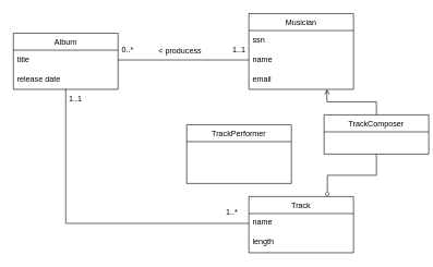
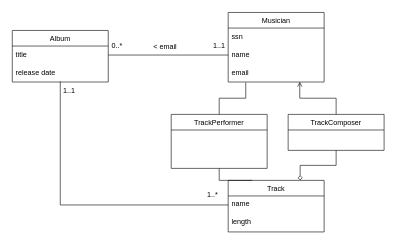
  <mxCell id="0" />
  <mxCell id="1" parent="0" />
  <mxCell id="2" value="Album" style="swimlane;fontStyle=0;align=center;verticalAlign=top;childLayout=stackLayout;horizontal=1;startSize=26;horizontalStack=0;resizeParent=1;resizeLast=0;collapsible=1;marginBottom=0;rounded=0;shadow=0;strokeWidth=1;" vertex="1" parent="1"><mxGeometry x="20" y="50" width="160" height="86" as="geometry"><mxRectangle x="508" y="120" width="160" height="26" as="alternateBounds" /></mxGeometry></mxCell>
  <mxCell id="3" value="title" style="text;align=left;verticalAlign=top;spacingLeft=4;spacingRight=4;overflow=hidden;rotatable=0;points=[[0,0.5],[1,0.5]];portConstraint=eastwest;" vertex="1" parent="2"><mxGeometry y="26" width="160" height="30" as="geometry" /></mxCell>
  <mxCell id="4" value="release date" style="text;align=left;verticalAlign=top;spacingLeft=4;spacingRight=4;overflow=hidden;rotatable=0;points=[[0,0.5],[1,0.5]];portConstraint=eastwest;rounded=0;shadow=0;html=0;" vertex="1" parent="2"><mxGeometry y="56" width="160" height="30" as="geometry" /></mxCell>
  <mxCell id="5" value="Musician" style="swimlane;fontStyle=0;align=center;verticalAlign=top;childLayout=stackLayout;horizontal=1;startSize=26;horizontalStack=0;resizeParent=1;resizeLast=0;collapsible=1;marginBottom=0;rounded=0;shadow=0;strokeWidth=1;" vertex="1" parent="1"><mxGeometry x="380" y="20" width="160" height="116" as="geometry"><mxRectangle x="508" y="120" width="160" height="26" as="alternateBounds" /></mxGeometry></mxCell>
  <mxCell id="6" value="ssn" style="text;align=left;verticalAlign=top;spacingLeft=4;spacingRight=4;overflow=hidden;rotatable=0;points=[[0,0.5],[1,0.5]];portConstraint=eastwest;" vertex="1" parent="5"><mxGeometry y="26" width="160" height="30" as="geometry" /></mxCell>
  <mxCell id="7" value="name" style="text;align=left;verticalAlign=top;spacingLeft=4;spacingRight=4;overflow=hidden;rotatable=0;points=[[0,0.5],[1,0.5]];portConstraint=eastwest;rounded=0;shadow=0;html=0;" vertex="1" parent="5"><mxGeometry y="56" width="160" height="30" as="geometry" /></mxCell>
  <mxCell id="8" value="email" style="text;align=left;verticalAlign=top;spacingLeft=4;spacingRight=4;overflow=hidden;rotatable=0;points=[[0,0.5],[1,0.5]];portConstraint=eastwest;" vertex="1" parent="5"><mxGeometry y="86" width="160" height="30" as="geometry" /></mxCell>
  <mxCell id="9" value="Track" style="swimlane;fontStyle=0;align=center;verticalAlign=top;childLayout=stackLayout;horizontal=1;startSize=26;horizontalStack=0;resizeParent=1;resizeLast=0;collapsible=1;marginBottom=0;rounded=0;shadow=0;strokeWidth=1;" vertex="1" parent="1"><mxGeometry x="380" y="300" width="160" height="86" as="geometry"><mxRectangle x="508" y="120" width="160" height="26" as="alternateBounds" /></mxGeometry></mxCell>
  <mxCell id="10" value="name" style="text;align=left;verticalAlign=top;spacingLeft=4;spacingRight=4;overflow=hidden;rotatable=0;points=[[0,0.5],[1,0.5]];portConstraint=eastwest;" vertex="1" parent="9"><mxGeometry y="26" width="160" height="30" as="geometry" /></mxCell>
  <mxCell id="11" value="length" style="text;align=left;verticalAlign=top;spacingLeft=4;spacingRight=4;overflow=hidden;rotatable=0;points=[[0,0.5],[1,0.5]];portConstraint=eastwest;rounded=0;shadow=0;html=0;" vertex="1" parent="9"><mxGeometry y="56" width="160" height="30" as="geometry" /></mxCell>
  <mxCell id="12" style="edgeStyle=orthogonalEdgeStyle;rounded=0;orthogonalLoop=1;jettySize=auto;html=1;exitX=0;exitY=0.5;exitDx=0;exitDy=0;entryX=1;entryY=0.5;entryDx=0;entryDy=0;strokeColor=default;endArrow=none;endFill=0;" edge="1" parent="1" source="7" target="3"><mxGeometry relative="1" as="geometry" /></mxCell>
  <mxCell id="13" style="edgeStyle=orthogonalEdgeStyle;rounded=0;orthogonalLoop=1;jettySize=auto;html=1;exitX=0;exitY=0.5;exitDx=0;exitDy=0;entryX=0.5;entryY=0.967;entryDx=0;entryDy=0;entryPerimeter=0;endArrow=none;endFill=0;" edge="1" parent="1" source="10" target="4"><mxGeometry relative="1" as="geometry" /></mxCell>
- <mxCell id="14" value="&amp;lt; producess" style="text;html=1;strokeColor=none;fillColor=none;align=center;verticalAlign=middle;whiteSpace=wrap;rounded=0;" vertex="1" parent="1"><mxGeometry x="230" y="63" width="90" height="30" as="geometry" /></mxCell>
+ <mxCell id="14" value="&amp;lt; email" style="text;html=1;strokeColor=none;fillColor=none;align=center;verticalAlign=middle;whiteSpace=wrap;rounded=0;" vertex="1" parent="1"><mxGeometry x="230" y="63" width="90" height="30" as="geometry" /></mxCell>
  <mxCell id="15" value="1..1" style="text;html=1;strokeColor=none;fillColor=none;align=center;verticalAlign=middle;whiteSpace=wrap;rounded=0;" vertex="1" parent="1"><mxGeometry x="320" y="60" width="90" height="30" as="geometry" /></mxCell>
  <mxCell id="16" value="0..*" style="text;html=1;strokeColor=none;fillColor=none;align=center;verticalAlign=middle;whiteSpace=wrap;rounded=0;" vertex="1" parent="1"><mxGeometry x="150" y="60" width="90" height="30" as="geometry" /></mxCell>
  <mxCell id="17" value="1..*" style="text;html=1;strokeColor=none;fillColor=none;align=center;verticalAlign=middle;whiteSpace=wrap;rounded=0;" vertex="1" parent="1"><mxGeometry x="309" y="310" width="90" height="30" as="geometry" /></mxCell>
  <mxCell id="18" value="1..1" style="text;html=1;strokeColor=none;fillColor=none;align=center;verticalAlign=middle;whiteSpace=wrap;rounded=0;" vertex="1" parent="1"><mxGeometry x="70" y="136" width="90" height="30" as="geometry" /></mxCell>
+ <mxCell id="19" style="edgeStyle=orthogonalEdgeStyle;rounded=0;orthogonalLoop=1;jettySize=auto;html=1;exitX=0.5;exitY=1;exitDx=0;exitDy=0;entryX=0.25;entryY=0;entryDx=0;entryDy=0;endArrow=none;endFill=0;" edge="1" parent="1" source="20" target="9"><mxGeometry relative="1" as="geometry" /></mxCell>
  <mxCell id="20" value="TrackPerformer" style="swimlane;fontStyle=0;align=center;verticalAlign=top;childLayout=stackLayout;horizontal=1;startSize=26;horizontalStack=0;resizeParent=1;resizeLast=0;collapsible=1;marginBottom=0;rounded=0;shadow=0;strokeWidth=1;" vertex="1" parent="1"><mxGeometry x="285" y="190" width="160" height="90" as="geometry"><mxRectangle x="508" y="120" width="160" height="26" as="alternateBounds" /></mxGeometry></mxCell>
  <mxCell id="21" style="edgeStyle=orthogonalEdgeStyle;rounded=0;orthogonalLoop=1;jettySize=auto;html=1;exitX=0.5;exitY=1;exitDx=0;exitDy=0;entryX=0.75;entryY=0;entryDx=0;entryDy=0;endArrow=diamond;endFill=0;" edge="1" parent="1" source="22" target="9"><mxGeometry relative="1" as="geometry" /></mxCell>
- <mxCell id="22" value="TrackComposer" style="swimlane;fontStyle=0;align=center;verticalAlign=top;childLayout=stackLayout;horizontal=1;startSize=26;horizontalStack=0;resizeParent=1;resizeLast=0;collapsible=1;marginBottom=0;rounded=0;shadow=0;strokeWidth=1;" vertex="1" parent="1"><mxGeometry x="495" y="175" width="160" height="60" as="geometry"><mxRectangle x="508" y="120" width="160" height="26" as="alternateBounds" /></mxGeometry></mxCell>
+ <mxCell id="22" value="TrackComposer" style="swimlane;fontStyle=0;align=center;verticalAlign=top;childLayout=stackLayout;horizontal=1;startSize=26;horizontalStack=0;resizeParent=1;resizeLast=0;collapsible=1;marginBottom=0;rounded=0;shadow=0;strokeWidth=1;" vertex="1" parent="1"><mxGeometry x="480" y="190" width="160" height="60" as="geometry"><mxRectangle x="508" y="120" width="160" height="26" as="alternateBounds" /></mxGeometry></mxCell>
  <mxCell id="23" style="edgeStyle=orthogonalEdgeStyle;rounded=0;orthogonalLoop=1;jettySize=auto;html=1;exitX=0.5;exitY=0;exitDx=0;exitDy=0;entryX=0.746;entryY=0.989;entryDx=0;entryDy=0;entryPerimeter=0;endArrow=open;endFill=0;" edge="1" parent="1" source="22" target="8"><mxGeometry relative="1" as="geometry" /></mxCell>
+ <mxCell id="24" style="edgeStyle=orthogonalEdgeStyle;rounded=0;orthogonalLoop=1;jettySize=auto;html=1;exitX=0.5;exitY=0;exitDx=0;exitDy=0;entryX=0.183;entryY=1.033;entryDx=0;entryDy=0;entryPerimeter=0;endArrow=none;endFill=0;" edge="1" parent="1" source="20" target="8"><mxGeometry relative="1" as="geometry" /></mxCell>
